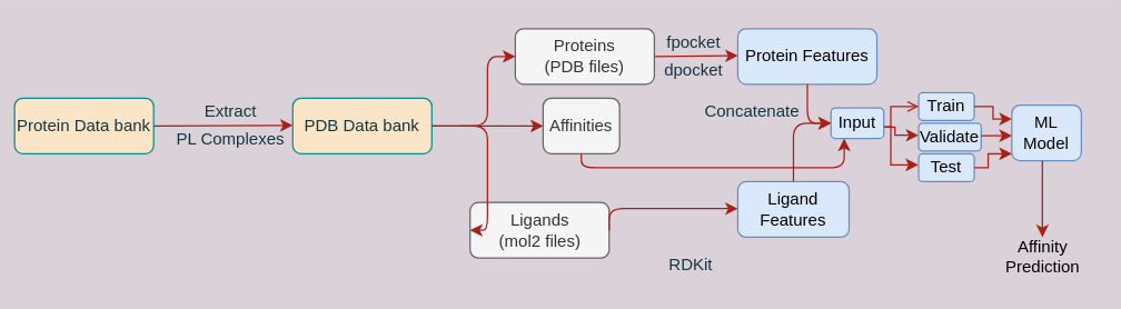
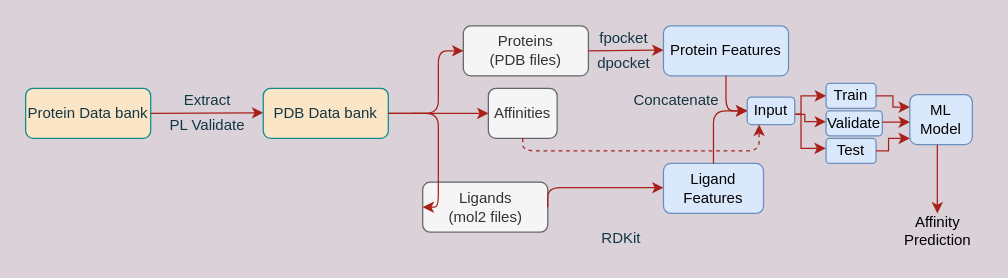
  <mxCell id="0" />
  <mxCell id="1" parent="0" />
- <mxCell id="2" value="Protein Data bank" style="rounded=1;whiteSpace=wrap;html=1;fillColor=#FAE5C7;strokeColor=#0F8B8D;fontColor=#143642;" parent="1" vertex="1"><mxGeometry x="10" y="70" width="100" height="40" as="geometry" /></mxCell>
+ <mxCell id="2" value="Protein Data bank" style="rounded=1;whiteSpace=wrap;html=1;fillColor=#FAE5C7;strokeColor=#0F8B8D;fontColor=#143642;" parent="1" vertex="1"><mxGeometry x="20" y="70" width="100" height="40" as="geometry" /></mxCell>
  <mxCell id="3" value="" style="edgeStyle=elbowEdgeStyle;elbow=vertical;endArrow=classic;html=1;rounded=1;sketch=0;fontColor=#143642;strokeColor=#A8201A;fillColor=#FAE5C7;curved=0;entryX=0;entryY=0.5;entryDx=0;entryDy=0;exitX=1;exitY=0.5;exitDx=0;exitDy=0;" parent="1" source="2" target="6" edge="1"><mxGeometry width="50" height="50" relative="1" as="geometry"><mxPoint x="110" y="89.5" as="sourcePoint" /><mxPoint x="230" y="90" as="targetPoint" /><Array as="points"><mxPoint x="210" y="89.5" /><mxPoint x="170" y="89.5" /><mxPoint x="250" y="89.5" /></Array></mxGeometry></mxCell>
  <mxCell id="4" value="Extract" style="text;html=1;align=center;verticalAlign=middle;resizable=0;points=[];autosize=1;strokeColor=none;fillColor=none;fontColor=#143642;" parent="1" vertex="1"><mxGeometry x="140" y="70" width="50" height="20" as="geometry" /></mxCell>
- <mxCell id="5" value="PL Complexes" style="text;html=1;align=center;verticalAlign=middle;resizable=0;points=[];autosize=1;strokeColor=none;fillColor=none;fontColor=#143642;" parent="1" vertex="1"><mxGeometry x="120" y="90" width="90" height="20" as="geometry" /></mxCell>
+ <mxCell id="5" value="PL Validate" style="text;html=1;align=center;verticalAlign=middle;resizable=0;points=[];autosize=1;strokeColor=none;fillColor=none;fontColor=#143642;" parent="1" vertex="1"><mxGeometry x="120" y="90" width="90" height="20" as="geometry" /></mxCell>
  <mxCell id="6" value="PDB Data bank" style="rounded=1;whiteSpace=wrap;html=1;fillColor=#FAE5C7;strokeColor=#0F8B8D;fontColor=#143642;" parent="1" vertex="1"><mxGeometry x="210" y="70" width="100" height="40" as="geometry" /></mxCell>
  <mxCell id="7" value="Proteins&lt;br&gt;(PDB files)" style="rounded=1;whiteSpace=wrap;html=1;fillColor=#f5f5f5;strokeColor=#666666;fontColor=#333333;" parent="1" vertex="1"><mxGeometry x="370" y="20" width="100" height="40" as="geometry" /></mxCell>
  <mxCell id="8" value="Ligands&lt;br&gt;(mol2 files)" style="rounded=1;whiteSpace=wrap;html=1;fillColor=#f5f5f5;strokeColor=#666666;fontColor=#333333;" parent="1" vertex="1"><mxGeometry x="337.5" y="145" width="100" height="40" as="geometry" /></mxCell>
  <mxCell id="9" value="" style="edgeStyle=elbowEdgeStyle;elbow=horizontal;endArrow=classic;html=1;rounded=1;sketch=0;fontColor=#143642;strokeColor=#A8201A;fillColor=#FAE5C7;curved=0;entryX=0;entryY=0.5;entryDx=0;entryDy=0;" parent="1" target="7" edge="1"><mxGeometry width="50" height="50" relative="1" as="geometry"><mxPoint x="330" y="90" as="sourcePoint" /><mxPoint x="380" y="40" as="targetPoint" /></mxGeometry></mxCell>
  <mxCell id="10" value="" style="edgeStyle=elbowEdgeStyle;elbow=horizontal;endArrow=classic;html=1;rounded=1;sketch=0;fontColor=#143642;strokeColor=#A8201A;fillColor=#FAE5C7;curved=0;exitX=1;exitY=0.5;exitDx=0;exitDy=0;entryX=0;entryY=0.5;entryDx=0;entryDy=0;" parent="1" source="6" target="8" edge="1"><mxGeometry width="50" height="50" relative="1" as="geometry"><mxPoint x="320" y="200" as="sourcePoint" /><mxPoint x="370" y="150" as="targetPoint" /><Array as="points"><mxPoint x="350" y="120" /></Array></mxGeometry></mxCell>
  <mxCell id="11" value="Protein Features" style="rounded=1;whiteSpace=wrap;html=1;fillColor=#dae8fc;strokeColor=#6c8ebf;" parent="1" vertex="1"><mxGeometry x="530" y="20" width="100" height="40" as="geometry" /></mxCell>
  <mxCell id="12" value="Ligand Features" style="rounded=1;whiteSpace=wrap;html=1;fillColor=#dae8fc;strokeColor=#6c8ebf;" parent="1" vertex="1"><mxGeometry x="530" y="130" width="80" height="40" as="geometry" /></mxCell>
  <mxCell id="13" value="Input" style="rounded=1;whiteSpace=wrap;html=1;fillColor=#dae8fc;strokeColor=#6c8ebf;" parent="1" vertex="1"><mxGeometry x="597" y="77" width="38" height="22" as="geometry" /></mxCell>
  <mxCell id="14" value="" style="edgeStyle=elbowEdgeStyle;elbow=vertical;endArrow=classic;html=1;rounded=1;sketch=0;fontColor=#143642;strokeColor=#A8201A;fillColor=#FAE5C7;curved=0;entryX=0;entryY=0.5;entryDx=0;entryDy=0;exitX=1;exitY=0.5;exitDx=0;exitDy=0;" parent="1" source="7" target="11" edge="1"><mxGeometry width="50" height="50" relative="1" as="geometry"><mxPoint x="470" y="40" as="sourcePoint" /><mxPoint x="540" y="39.91" as="targetPoint" /><Array as="points"><mxPoint x="540" y="39.41" /><mxPoint x="500" y="39.41" /><mxPoint x="580" y="39.41" /></Array></mxGeometry></mxCell>
  <mxCell id="15" value="" style="edgeStyle=elbowEdgeStyle;elbow=vertical;endArrow=classic;html=1;rounded=1;sketch=0;fontColor=#143642;strokeColor=#A8201A;fillColor=#FAE5C7;curved=0;entryX=0;entryY=0.5;entryDx=0;entryDy=0;exitX=1;exitY=0.5;exitDx=0;exitDy=0;" parent="1" source="8" target="12" edge="1"><mxGeometry width="50" height="50" relative="1" as="geometry"><mxPoint x="470" y="150" as="sourcePoint" /><mxPoint x="540" y="150" as="targetPoint" /><Array as="points"><mxPoint x="540" y="149.41" /><mxPoint x="500" y="149.41" /><mxPoint x="580" y="149.41" /></Array></mxGeometry></mxCell>
  <mxCell id="16" value="RDKit" style="text;html=1;align=center;verticalAlign=middle;resizable=0;points=[];autosize=1;strokeColor=none;fillColor=none;fontColor=#143642;" parent="1" vertex="1"><mxGeometry x="471" y="180" width="50" height="20" as="geometry" /></mxCell>
  <mxCell id="17" value="fpocket" style="text;html=1;align=center;verticalAlign=middle;resizable=0;points=[];autosize=1;strokeColor=none;fillColor=none;fontColor=#143642;" parent="1" vertex="1"><mxGeometry x="472.5" y="20" width="50" height="20" as="geometry" /></mxCell>
  <mxCell id="18" value="dpocket" style="text;html=1;align=center;verticalAlign=middle;resizable=0;points=[];autosize=1;strokeColor=none;fillColor=none;fontColor=#143642;" parent="1" vertex="1"><mxGeometry x="467.5" y="40" width="60" height="20" as="geometry" /></mxCell>
  <mxCell id="19" value="" style="endArrow=classic;html=1;rounded=1;sketch=0;fontColor=#143642;strokeColor=#A8201A;fillColor=#FAE5C7;edgeStyle=orthogonalEdgeStyle;curved=0;entryX=0;entryY=0.5;entryDx=0;entryDy=0;exitX=0.5;exitY=1;exitDx=0;exitDy=0;" parent="1" source="11" target="13" edge="1"><mxGeometry width="50" height="50" relative="1" as="geometry"><mxPoint x="589.94" y="114.97" as="sourcePoint" /><mxPoint x="639.94" y="64.97" as="targetPoint" /></mxGeometry></mxCell>
  <mxCell id="20" value="" style="endArrow=classic;html=1;rounded=1;sketch=0;fontColor=#143642;strokeColor=#A8201A;fillColor=#FAE5C7;edgeStyle=orthogonalEdgeStyle;curved=0;entryX=0;entryY=0.5;entryDx=0;entryDy=0;exitX=0.5;exitY=0;exitDx=0;exitDy=0;" parent="1" source="12" target="13" edge="1"><mxGeometry width="50" height="50" relative="1" as="geometry"><mxPoint x="589.94" y="110" as="sourcePoint" /><mxPoint x="679.94" y="150" as="targetPoint" /></mxGeometry></mxCell>
  <mxCell id="21" value="Concatenate" style="text;html=1;align=center;verticalAlign=middle;resizable=0;points=[];autosize=1;strokeColor=none;fillColor=none;fontColor=#143642;" parent="1" vertex="1"><mxGeometry x="500" y="70" width="80" height="20" as="geometry" /></mxCell>
  <mxCell id="22" value="Affinities" style="rounded=1;whiteSpace=wrap;html=1;fillColor=#f5f5f5;strokeColor=#666666;fontColor=#333333;" parent="1" vertex="1"><mxGeometry x="390" y="70" width="55" height="40" as="geometry" /></mxCell>
  <mxCell id="23" value="" style="edgeStyle=elbowEdgeStyle;elbow=vertical;endArrow=classic;html=1;rounded=1;sketch=0;fontColor=#143642;strokeColor=#A8201A;fillColor=#FAE5C7;curved=0;entryX=0;entryY=0.5;entryDx=0;entryDy=0;exitX=1;exitY=0.5;exitDx=0;exitDy=0;" parent="1" source="6" target="22" edge="1"><mxGeometry width="50" height="50" relative="1" as="geometry"><mxPoint x="290" y="90" as="sourcePoint" /><mxPoint x="390" y="90.5" as="targetPoint" /><Array as="points"><mxPoint x="340" y="90" /><mxPoint x="350" y="90" /><mxPoint x="430" y="90" /></Array></mxGeometry></mxCell>
- <mxCell id="24" value="" style="edgeStyle=elbowEdgeStyle;elbow=vertical;endArrow=classic;html=1;rounded=1;sketch=0;fontColor=#143642;strokeColor=#A8201A;fillColor=#FAE5C7;curved=0;exitX=0.5;exitY=1;exitDx=0;exitDy=0;entryX=0.25;entryY=1;entryDx=0;entryDy=0;" parent="1" source="22" target="13" edge="1"><mxGeometry width="50" height="50" relative="1" as="geometry"><mxPoint x="445" y="88.82" as="sourcePoint" /><mxPoint x="650" y="120" as="targetPoint" /><Array as="points"><mxPoint x="540" y="120" /><mxPoint x="565" y="88.82" /></Array></mxGeometry></mxCell>
+ <mxCell id="24" value="" style="edgeStyle=elbowEdgeStyle;elbow=vertical;endArrow=classic;html=1;rounded=1;sketch=0;fontColor=#143642;strokeColor=#A8201A;fillColor=#FAE5C7;curved=0;exitX=0.5;exitY=1;exitDx=0;exitDy=0;entryX=0.25;entryY=1;entryDx=0;entryDy=0;dashed=1;" parent="1" source="22" target="13" edge="1"><mxGeometry width="50" height="50" relative="1" as="geometry"><mxPoint x="445" y="88.82" as="sourcePoint" /><mxPoint x="650" y="120" as="targetPoint" /><Array as="points"><mxPoint x="540" y="120" /><mxPoint x="565" y="88.82" /></Array></mxGeometry></mxCell>
  <mxCell id="25" value="ML Model" style="rounded=1;whiteSpace=wrap;html=1;fillColor=#dae8fc;strokeColor=#6c8ebf;" vertex="1" parent="1"><mxGeometry x="727" y="75" width="50" height="40" as="geometry" /></mxCell>
  <mxCell id="26" value="Train" style="rounded=1;whiteSpace=wrap;html=1;fillColor=#dae8fc;strokeColor=#6c8ebf;" vertex="1" parent="1"><mxGeometry x="660" y="66" width="40" height="20" as="geometry" /></mxCell>
  <mxCell id="27" value="Test" style="rounded=1;whiteSpace=wrap;html=1;fillColor=#dae8fc;strokeColor=#6c8ebf;" vertex="1" parent="1"><mxGeometry x="660" y="110" width="40" height="20" as="geometry" /></mxCell>
  <mxCell id="28" value="Validate" style="rounded=1;whiteSpace=wrap;html=1;fillColor=#dae8fc;strokeColor=#6c8ebf;" vertex="1" parent="1"><mxGeometry x="660" y="88" width="45" height="20" as="geometry" /></mxCell>
- <mxCell id="29" value="" style="endArrow=open;html=1;rounded=0;edgeStyle=orthogonalEdgeStyle;entryX=0;entryY=0.5;entryDx=0;entryDy=0;strokeColor=#A8201A;exitX=1.002;exitY=0.631;exitDx=0;exitDy=0;exitPerimeter=0;" edge="1" parent="1" source="13" target="26"><mxGeometry width="50" height="50" relative="1" as="geometry"><mxPoint x="640" y="90" as="sourcePoint" /><mxPoint x="690" y="40" as="targetPoint" /><Array as="points"><mxPoint x="640" y="91" /><mxPoint x="640" y="76" /></Array></mxGeometry></mxCell>
+ <mxCell id="29" value="" style="endArrow=classic;html=1;rounded=0;edgeStyle=orthogonalEdgeStyle;entryX=0;entryY=0.5;entryDx=0;entryDy=0;strokeColor=#A8201A;exitX=1.002;exitY=0.631;exitDx=0;exitDy=0;exitPerimeter=0;" edge="1" parent="1" source="13" target="26"><mxGeometry width="50" height="50" relative="1" as="geometry"><mxPoint x="640" y="90" as="sourcePoint" /><mxPoint x="690" y="40" as="targetPoint" /><Array as="points"><mxPoint x="640" y="91" /><mxPoint x="640" y="76" /></Array></mxGeometry></mxCell>
  <mxCell id="30" value="" style="endArrow=classic;html=1;rounded=0;edgeStyle=orthogonalEdgeStyle;strokeColor=#A8201A;exitX=1.007;exitY=0.631;exitDx=0;exitDy=0;exitPerimeter=0;entryX=-0.002;entryY=0.435;entryDx=0;entryDy=0;entryPerimeter=0;" edge="1" parent="1" target="28"><mxGeometry width="50" height="50" relative="1" as="geometry"><mxPoint x="638.266" y="90.882" as="sourcePoint" /><mxPoint x="660" y="97" as="targetPoint" /><Array as="points"><mxPoint x="643" y="91" /><mxPoint x="643" y="97" /></Array></mxGeometry></mxCell>
  <mxCell id="31" value="" style="endArrow=classic;html=1;rounded=0;edgeStyle=orthogonalEdgeStyle;entryX=-0.008;entryY=0.398;entryDx=0;entryDy=0;strokeColor=#A8201A;entryPerimeter=0;exitX=1.012;exitY=0.622;exitDx=0;exitDy=0;exitPerimeter=0;" edge="1" parent="1" source="13" target="27"><mxGeometry width="50" height="50" relative="1" as="geometry"><mxPoint x="640" y="89" as="sourcePoint" /><mxPoint x="659.415" y="96.04" as="targetPoint" /><Array as="points"><mxPoint x="640" y="91" /><mxPoint x="640" y="118" /></Array></mxGeometry></mxCell>
  <mxCell id="32" value="" style="endArrow=classic;html=1;rounded=0;strokeColor=#A8201A;edgeStyle=orthogonalEdgeStyle;exitX=1;exitY=0.5;exitDx=0;exitDy=0;entryX=0;entryY=0.25;entryDx=0;entryDy=0;" edge="1" parent="1" source="26" target="25"><mxGeometry width="50" height="50" relative="1" as="geometry"><mxPoint x="670" y="100" as="sourcePoint" /><mxPoint x="710" y="91" as="targetPoint" /></mxGeometry></mxCell>
  <mxCell id="33" value="" style="endArrow=classic;html=1;rounded=0;strokeColor=#A8201A;edgeStyle=orthogonalEdgeStyle;" edge="1" parent="1"><mxGeometry width="50" height="50" relative="1" as="geometry"><mxPoint x="705" y="97" as="sourcePoint" /><mxPoint x="727" y="97" as="targetPoint" /><Array as="points"><mxPoint x="705" y="97" /></Array></mxGeometry></mxCell>
  <mxCell id="34" value="" style="endArrow=classic;html=1;rounded=0;strokeColor=#A8201A;edgeStyle=orthogonalEdgeStyle;" edge="1" parent="1"><mxGeometry width="50" height="50" relative="1" as="geometry"><mxPoint x="700" y="120" as="sourcePoint" /><mxPoint x="727" y="110" as="targetPoint" /><Array as="points"><mxPoint x="710" y="120" /><mxPoint x="710" y="110" /></Array></mxGeometry></mxCell>
  <mxCell id="35" value="" style="endArrow=classic;html=1;rounded=0;strokeColor=#A8201A;edgeStyle=orthogonalEdgeStyle;exitX=0.44;exitY=1;exitDx=0;exitDy=0;exitPerimeter=0;" edge="1" parent="1" source="25"><mxGeometry width="50" height="50" relative="1" as="geometry"><mxPoint x="752" y="115" as="sourcePoint" /><mxPoint x="749" y="170" as="targetPoint" /><Array as="points" /></mxGeometry></mxCell>
  <mxCell id="36" value="Affinity&lt;br&gt;Prediction" style="text;html=1;align=center;verticalAlign=middle;resizable=0;points=[];autosize=1;strokeColor=none;fillColor=none;" vertex="1" parent="1"><mxGeometry x="714" y="169" width="70" height="30" as="geometry" /></mxCell>
